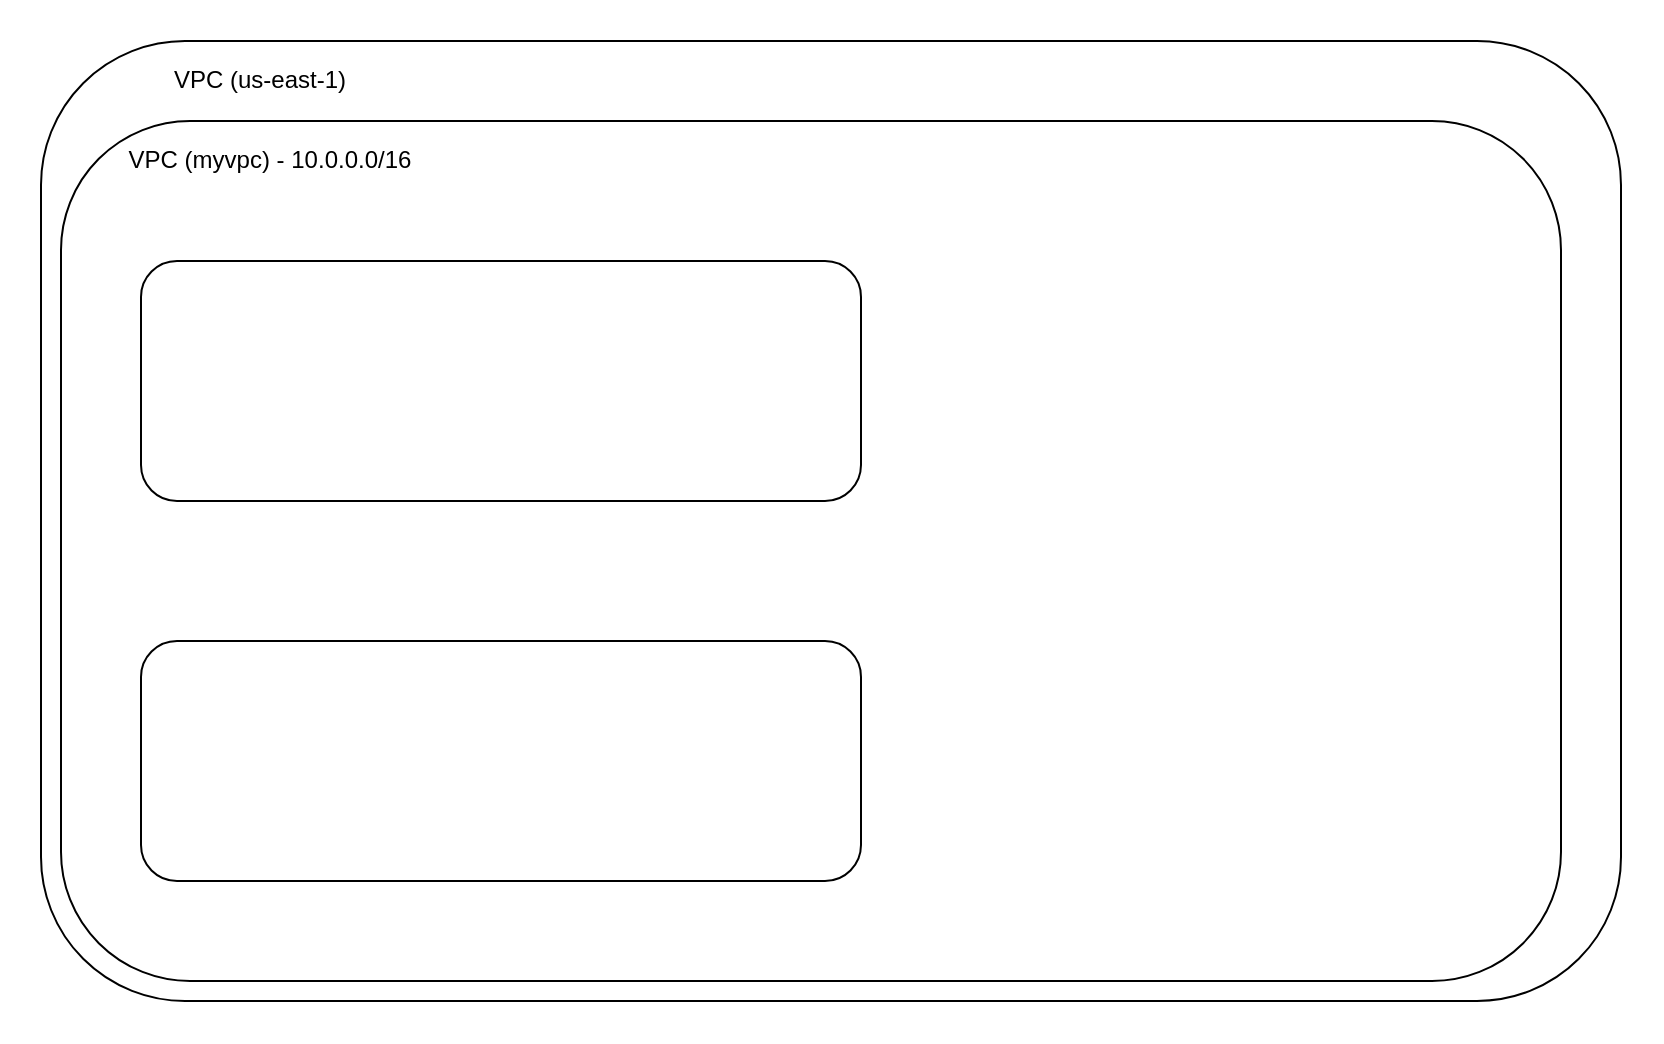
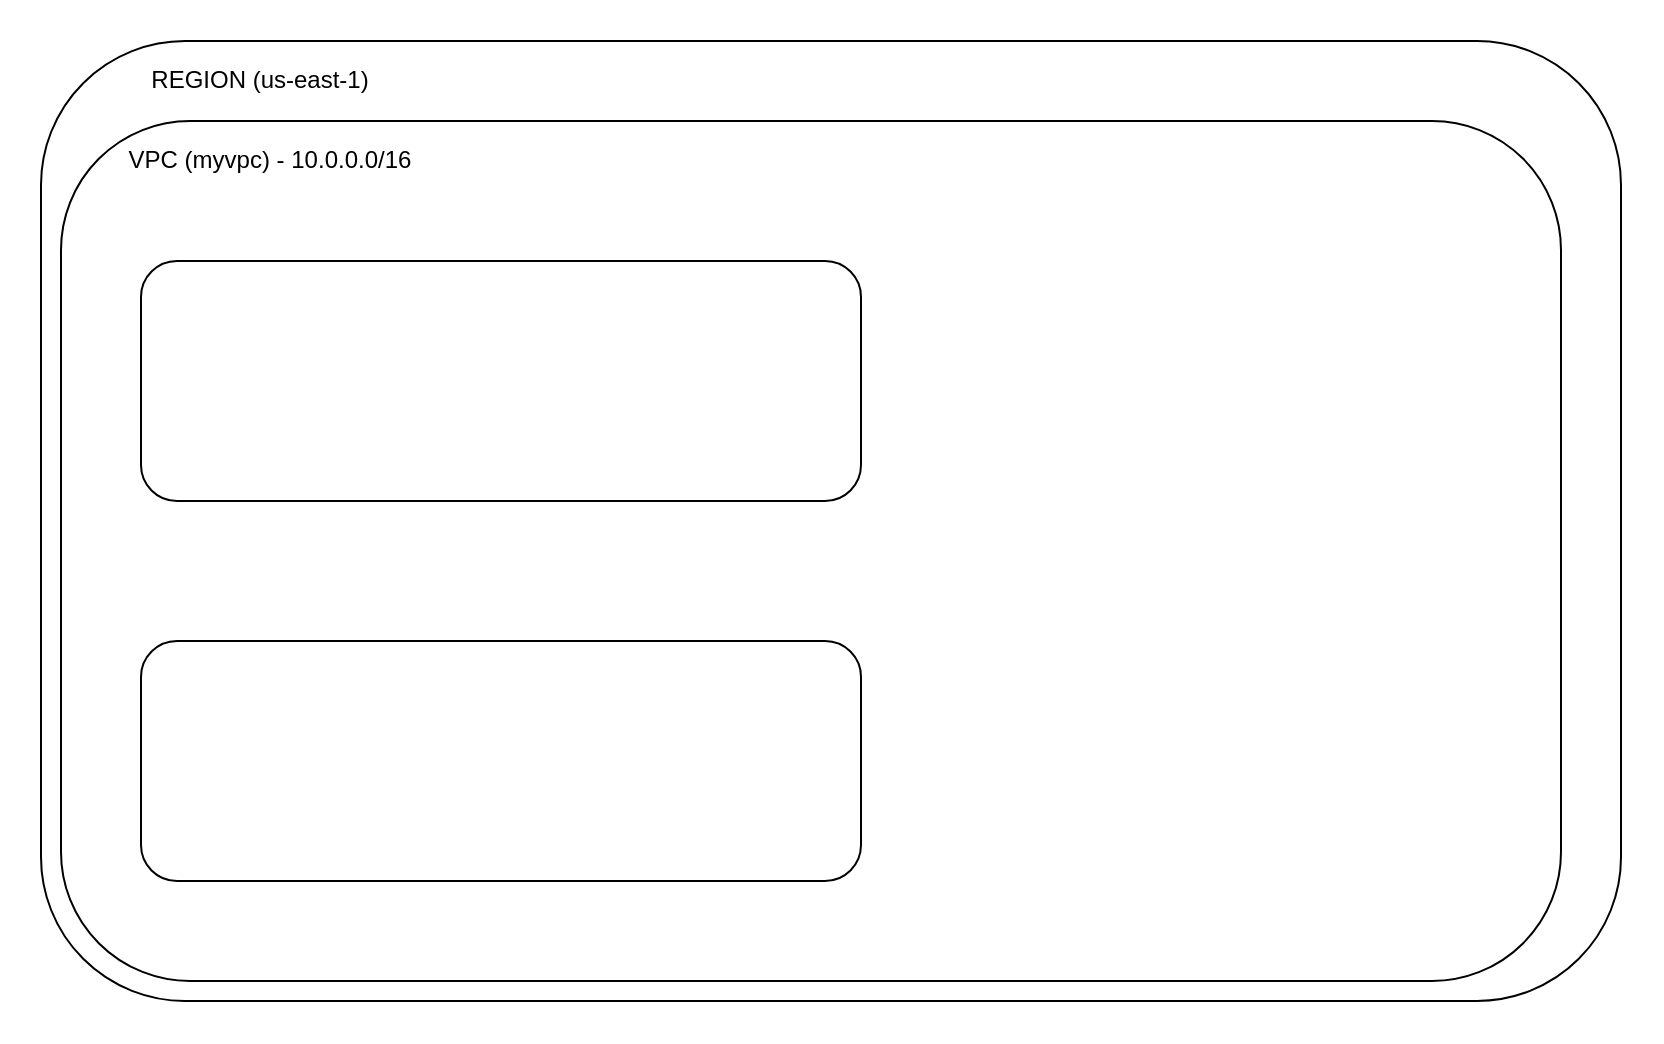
  <mxCell id="0" />
  <mxCell id="1" parent="0" />
  <mxCell id="2" value="" style="rounded=1;whiteSpace=wrap;html=1;" vertex="1" parent="1"><mxGeometry x="20" y="20" width="790" height="480" as="geometry" /></mxCell>
  <mxCell id="3" value="" style="rounded=1;whiteSpace=wrap;html=1;" vertex="1" parent="1"><mxGeometry x="30" y="60" width="750" height="430" as="geometry" /></mxCell>
- <mxCell id="4" value="VPC (us-east-1)" style="text;html=1;strokeColor=none;fillColor=none;align=center;verticalAlign=middle;whiteSpace=wrap;rounded=0;" vertex="1" parent="1"><mxGeometry x="70" y="30" width="120" height="20" as="geometry" /></mxCell>
+ <mxCell id="4" value="REGION (us-east-1)" style="text;html=1;strokeColor=none;fillColor=none;align=center;verticalAlign=middle;whiteSpace=wrap;rounded=0;" vertex="1" parent="1"><mxGeometry x="70" y="30" width="120" height="20" as="geometry" /></mxCell>
  <mxCell id="5" value="VPC (myvpc) - 10.0.0.0/16" style="text;html=1;strokeColor=none;fillColor=none;align=center;verticalAlign=middle;whiteSpace=wrap;rounded=0;" vertex="1" parent="1"><mxGeometry x="50" y="70" width="170" height="20" as="geometry" /></mxCell>
  <mxCell id="6" value="" style="rounded=1;whiteSpace=wrap;html=1;" vertex="1" parent="1"><mxGeometry x="70" y="130" width="360" height="120" as="geometry" /></mxCell>
  <mxCell id="7" value="" style="rounded=1;whiteSpace=wrap;html=1;" vertex="1" parent="1"><mxGeometry x="70" y="320" width="360" height="120" as="geometry" /></mxCell>
